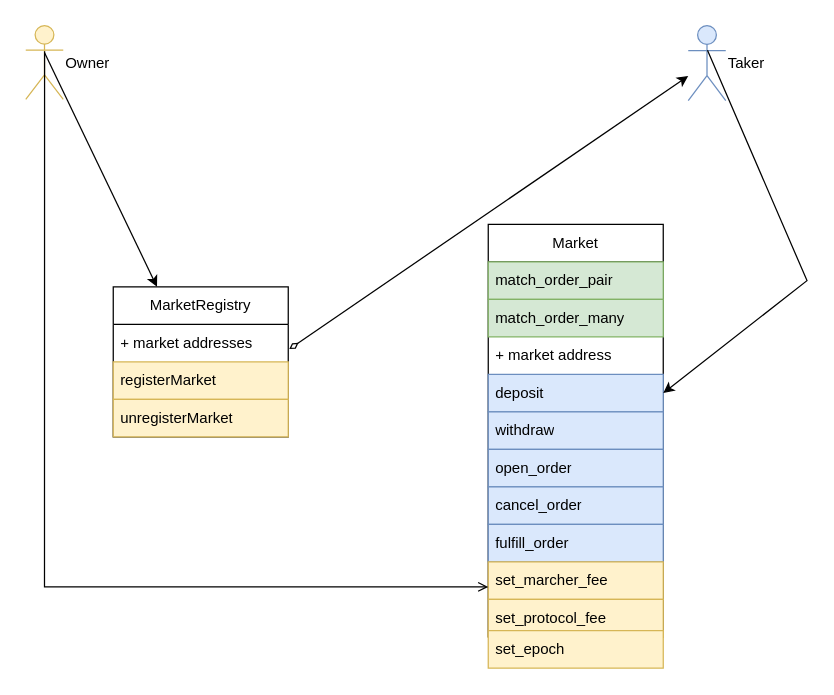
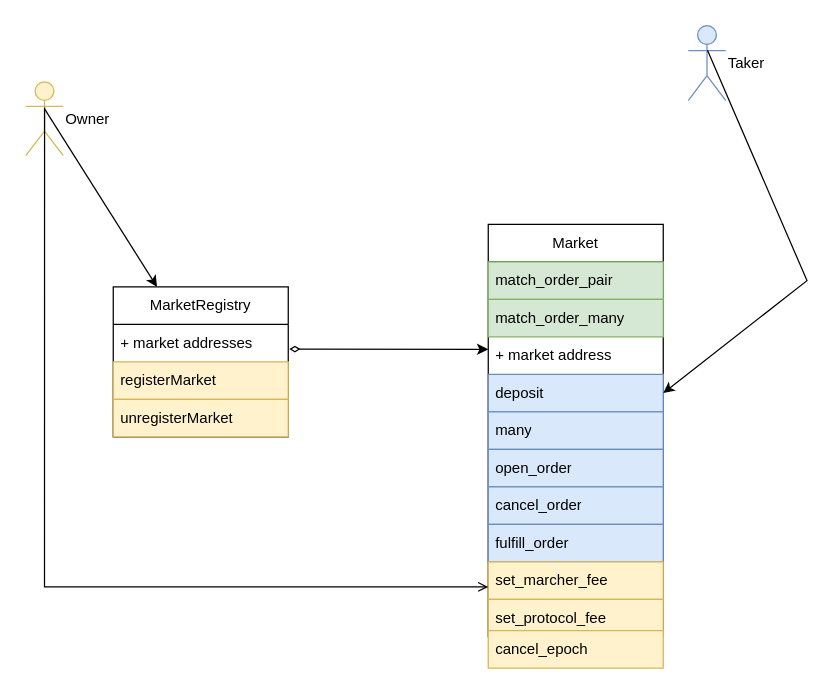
  <mxCell id="0" />
  <mxCell id="1" parent="0" />
- <mxCell id="2" value="Owner" style="shape=umlActor;verticalLabelPosition=middle;verticalAlign=middle;html=1;outlineConnect=0;labelPosition=right;align=left;fillColor=#fff2cc;strokeColor=#d6b656;" vertex="1" parent="1"><mxGeometry x="20" y="20" width="30" height="59" as="geometry" /></mxCell>
+ <mxCell id="2" value="Owner" style="shape=umlActor;verticalLabelPosition=middle;verticalAlign=middle;html=1;outlineConnect=0;labelPosition=right;align=left;fillColor=#fff2cc;strokeColor=#d6b656;" vertex="1" parent="1"><mxGeometry x="20" y="65" width="30" height="59" as="geometry" /></mxCell>
  <mxCell id="3" value="Taker" style="shape=umlActor;verticalLabelPosition=middle;verticalAlign=middle;html=1;outlineConnect=0;labelPosition=right;align=left;fillColor=#dae8fc;strokeColor=#6c8ebf;" vertex="1" parent="1"><mxGeometry x="550" y="20" width="30" height="60" as="geometry" /></mxCell>
  <mxCell id="4" value="MarketRegistry" style="swimlane;fontStyle=0;childLayout=stackLayout;horizontal=1;startSize=30;horizontalStack=0;resizeParent=1;resizeParentMax=0;resizeLast=0;collapsible=1;marginBottom=0;whiteSpace=wrap;html=1;" vertex="1" parent="1"><mxGeometry x="90" y="229" width="140" height="120" as="geometry" /></mxCell>
  <mxCell id="5" value="+ market addresses" style="text;align=left;verticalAlign=middle;spacingLeft=4;spacingRight=4;overflow=hidden;points=[[0,0.5],[1,0.5]];portConstraint=eastwest;rotatable=0;whiteSpace=wrap;html=1;" vertex="1" parent="4"><mxGeometry y="30" width="140" height="30" as="geometry" /></mxCell>
  <mxCell id="6" value="registerMarket" style="text;strokeColor=#d6b656;fillColor=#fff2cc;align=left;verticalAlign=middle;spacingLeft=4;spacingRight=4;overflow=hidden;points=[[0,0.5],[1,0.5]];portConstraint=eastwest;rotatable=0;whiteSpace=wrap;html=1;" vertex="1" parent="4"><mxGeometry y="60" width="140" height="30" as="geometry" /></mxCell>
  <mxCell id="7" value="unregisterMarket" style="text;strokeColor=#d6b656;fillColor=#fff2cc;align=left;verticalAlign=middle;spacingLeft=4;spacingRight=4;overflow=hidden;points=[[0,0.5],[1,0.5]];portConstraint=eastwest;rotatable=0;whiteSpace=wrap;html=1;" vertex="1" parent="4"><mxGeometry y="90" width="140" height="30" as="geometry" /></mxCell>
  <mxCell id="8" value="" style="endArrow=classic;html=1;rounded=0;exitX=0.502;exitY=0.367;exitDx=0;exitDy=0;exitPerimeter=0;entryX=0.25;entryY=0;entryDx=0;entryDy=0;" edge="1" parent="1" source="2" target="4"><mxGeometry width="50" height="50" relative="1" as="geometry"><mxPoint x="280" y="209" as="sourcePoint" /><mxPoint x="330" y="159" as="targetPoint" /></mxGeometry></mxCell>
  <mxCell id="9" value="Market" style="swimlane;fontStyle=0;childLayout=stackLayout;horizontal=1;startSize=30;horizontalStack=0;resizeParent=1;resizeParentMax=0;resizeLast=0;collapsible=1;marginBottom=0;whiteSpace=wrap;html=1;" vertex="1" parent="1"><mxGeometry x="390" y="179" width="140" height="330" as="geometry" /></mxCell>
  <mxCell id="10" value="match_order_pair" style="text;strokeColor=#82b366;fillColor=#d5e8d4;align=left;verticalAlign=middle;spacingLeft=4;spacingRight=4;overflow=hidden;points=[[0,0.5],[1,0.5]];portConstraint=eastwest;rotatable=0;whiteSpace=wrap;html=1;" vertex="1" parent="9"><mxGeometry y="30" width="140" height="30" as="geometry" /></mxCell>
  <mxCell id="11" value="match_order_many" style="text;strokeColor=#82b366;fillColor=#d5e8d4;align=left;verticalAlign=middle;spacingLeft=4;spacingRight=4;overflow=hidden;points=[[0,0.5],[1,0.5]];portConstraint=eastwest;rotatable=0;whiteSpace=wrap;html=1;" vertex="1" parent="9"><mxGeometry y="60" width="140" height="30" as="geometry" /></mxCell>
  <mxCell id="12" value="+ market address" style="text;align=left;verticalAlign=middle;spacingLeft=4;spacingRight=4;overflow=hidden;points=[[0,0.5],[1,0.5]];portConstraint=eastwest;rotatable=0;whiteSpace=wrap;html=1;" vertex="1" parent="9"><mxGeometry y="90" width="140" height="30" as="geometry" /></mxCell>
  <mxCell id="13" value="deposit" style="text;strokeColor=#6c8ebf;fillColor=#dae8fc;align=left;verticalAlign=middle;spacingLeft=4;spacingRight=4;overflow=hidden;points=[[0,0.5],[1,0.5]];portConstraint=eastwest;rotatable=0;whiteSpace=wrap;html=1;" vertex="1" parent="9"><mxGeometry y="120" width="140" height="30" as="geometry" /></mxCell>
- <mxCell id="14" value="withdraw" style="text;strokeColor=#6c8ebf;fillColor=#dae8fc;align=left;verticalAlign=middle;spacingLeft=4;spacingRight=4;overflow=hidden;points=[[0,0.5],[1,0.5]];portConstraint=eastwest;rotatable=0;whiteSpace=wrap;html=1;" vertex="1" parent="9"><mxGeometry y="150" width="140" height="30" as="geometry" /></mxCell>
+ <mxCell id="14" value="many" style="text;strokeColor=#6c8ebf;fillColor=#dae8fc;align=left;verticalAlign=middle;spacingLeft=4;spacingRight=4;overflow=hidden;points=[[0,0.5],[1,0.5]];portConstraint=eastwest;rotatable=0;whiteSpace=wrap;html=1;" vertex="1" parent="9"><mxGeometry y="150" width="140" height="30" as="geometry" /></mxCell>
  <mxCell id="15" value="open_order" style="text;strokeColor=#6c8ebf;fillColor=#dae8fc;align=left;verticalAlign=middle;spacingLeft=4;spacingRight=4;overflow=hidden;points=[[0,0.5],[1,0.5]];portConstraint=eastwest;rotatable=0;whiteSpace=wrap;html=1;" vertex="1" parent="9"><mxGeometry y="180" width="140" height="30" as="geometry" /></mxCell>
  <mxCell id="16" value="cancel_order" style="text;strokeColor=#6c8ebf;fillColor=#dae8fc;align=left;verticalAlign=middle;spacingLeft=4;spacingRight=4;overflow=hidden;points=[[0,0.5],[1,0.5]];portConstraint=eastwest;rotatable=0;whiteSpace=wrap;html=1;" vertex="1" parent="9"><mxGeometry y="210" width="140" height="30" as="geometry" /></mxCell>
  <mxCell id="17" value="fulfill_order" style="text;strokeColor=#6c8ebf;fillColor=#dae8fc;align=left;verticalAlign=middle;spacingLeft=4;spacingRight=4;overflow=hidden;points=[[0,0.5],[1,0.5]];portConstraint=eastwest;rotatable=0;whiteSpace=wrap;html=1;" vertex="1" parent="9"><mxGeometry y="240" width="140" height="30" as="geometry" /></mxCell>
  <mxCell id="18" value="set_marcher_fee" style="text;strokeColor=#d6b656;fillColor=#fff2cc;align=left;verticalAlign=middle;spacingLeft=4;spacingRight=4;overflow=hidden;points=[[0,0.5],[1,0.5]];portConstraint=eastwest;rotatable=0;whiteSpace=wrap;html=1;" vertex="1" parent="9"><mxGeometry y="270" width="140" height="30" as="geometry" /></mxCell>
  <mxCell id="19" value="set_protocol_fee" style="text;strokeColor=#d6b656;fillColor=#fff2cc;align=left;verticalAlign=middle;spacingLeft=4;spacingRight=4;overflow=hidden;points=[[0,0.5],[1,0.5]];portConstraint=eastwest;rotatable=0;whiteSpace=wrap;html=1;" vertex="1" parent="9"><mxGeometry y="300" width="140" height="30" as="geometry" /></mxCell>
  <mxCell id="20" value="" style="endArrow=classic;html=1;rounded=0;entryX=1;entryY=0.5;entryDx=0;entryDy=0;exitX=0.513;exitY=0.329;exitDx=0;exitDy=0;exitPerimeter=0;" edge="1" parent="1" source="3" target="13"><mxGeometry width="50" height="50" relative="1" as="geometry"><mxPoint x="280" y="279" as="sourcePoint" /><mxPoint x="330" y="229" as="targetPoint" /><Array as="points"><mxPoint x="645" y="224" /></Array></mxGeometry></mxCell>
- <mxCell id="21" value="" style="endArrow=classic;html=1;rounded=0;exitX=1.006;exitY=0.659;exitDx=0;exitDy=0;exitPerimeter=0;startArrow=diamondThin;startFill=0;" edge="1" parent="1" source="5" target="3"><mxGeometry width="50" height="50" relative="1" as="geometry"><mxPoint x="280" y="279" as="sourcePoint" /><mxPoint x="330" y="229" as="targetPoint" /></mxGeometry></mxCell>
- <mxCell id="22" value="set_epoch" style="text;strokeColor=#d6b656;fillColor=#fff2cc;align=left;verticalAlign=middle;spacingLeft=4;spacingRight=4;overflow=hidden;points=[[0,0.5],[1,0.5]];portConstraint=eastwest;rotatable=0;whiteSpace=wrap;html=1;" vertex="1" parent="1"><mxGeometry x="390" y="504" width="140" height="30" as="geometry" /></mxCell>
+ <mxCell id="21" value="" style="endArrow=classic;html=1;rounded=0;exitX=1.006;exitY=0.659;exitDx=0;exitDy=0;exitPerimeter=0;entryX=0;entryY=0.333;entryDx=0;entryDy=0;entryPerimeter=0;startArrow=diamondThin;startFill=0;" edge="1" parent="1" source="5" target="12"><mxGeometry width="50" height="50" relative="1" as="geometry"><mxPoint x="280" y="279" as="sourcePoint" /><mxPoint x="330" y="229" as="targetPoint" /></mxGeometry></mxCell>
+ <mxCell id="22" value="cancel_epoch" style="text;strokeColor=#d6b656;fillColor=#fff2cc;align=left;verticalAlign=middle;spacingLeft=4;spacingRight=4;overflow=hidden;points=[[0,0.5],[1,0.5]];portConstraint=eastwest;rotatable=0;whiteSpace=wrap;html=1;" vertex="1" parent="1"><mxGeometry x="390" y="504" width="140" height="30" as="geometry" /></mxCell>
  <mxCell id="23" value="" style="endArrow=open;html=1;rounded=0;exitX=0.502;exitY=0.346;exitDx=0;exitDy=0;exitPerimeter=0;entryX=0;entryY=0.667;entryDx=0;entryDy=0;entryPerimeter=0;" edge="1" parent="1" source="2" target="18"><mxGeometry width="50" height="50" relative="1" as="geometry"><mxPoint x="280" y="309" as="sourcePoint" /><mxPoint x="330" y="259" as="targetPoint" /><Array as="points"><mxPoint x="35" y="469" /></Array></mxGeometry></mxCell>
